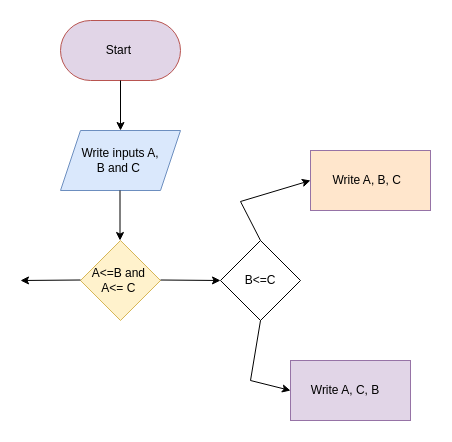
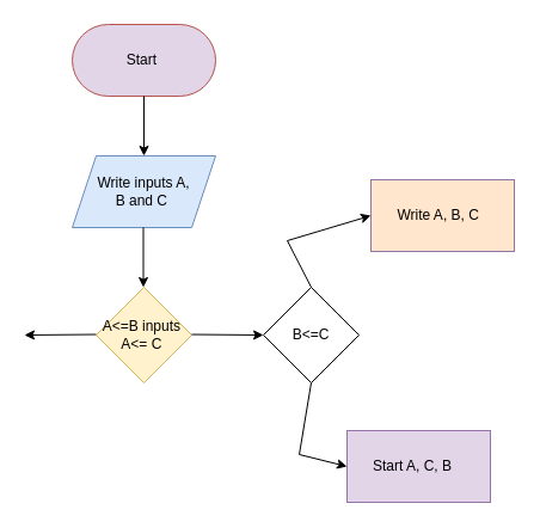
  <mxCell id="0" />
  <mxCell id="1" parent="0" />
  <mxCell id="2" value="Start&amp;nbsp;" style="rounded=1;whiteSpace=wrap;html=1;arcSize=50;fillColor=#e1d5e7;strokeColor=#b85450;" vertex="1" parent="1"><mxGeometry x="60" y="20" width="120" height="60" as="geometry" /></mxCell>
  <mxCell id="3" value="" style="endArrow=classic;html=1;rounded=0;" edge="1" parent="1"><mxGeometry relative="1" as="geometry"><mxPoint x="120" y="80" as="sourcePoint" /><mxPoint x="120" y="130" as="targetPoint" /></mxGeometry></mxCell>
  <mxCell id="4" value="Write inputs A, &lt;br&gt;B and C&amp;nbsp;" style="shape=parallelogram;perimeter=parallelogramPerimeter;whiteSpace=wrap;html=1;fixedSize=1;fillColor=#dae8fc;strokeColor=#6c8ebf;" vertex="1" parent="1"><mxGeometry x="60" y="130" width="120" height="60" as="geometry" /></mxCell>
  <mxCell id="5" value="" style="endArrow=classic;html=1;rounded=0;" edge="1" parent="1"><mxGeometry relative="1" as="geometry"><mxPoint x="119.5" y="190" as="sourcePoint" /><mxPoint x="119.5" y="240" as="targetPoint" /></mxGeometry></mxCell>
- <mxCell id="6" value="A&amp;lt;=B and&amp;nbsp;&lt;br&gt;A&amp;lt;= C&amp;nbsp;" style="rhombus;whiteSpace=wrap;html=1;fillColor=#fff2cc;strokeColor=#d6b656;" vertex="1" parent="1"><mxGeometry x="80" y="240" width="80" height="80" as="geometry" /></mxCell>
+ <mxCell id="6" value="A&amp;lt;=B inputs&amp;nbsp;&lt;br&gt;A&amp;lt;= C&amp;nbsp;" style="rhombus;whiteSpace=wrap;html=1;fillColor=#fff2cc;strokeColor=#d6b656;" vertex="1" parent="1"><mxGeometry x="80" y="240" width="80" height="80" as="geometry" /></mxCell>
  <mxCell id="7" value="" style="endArrow=classic;html=1;rounded=0;" edge="1" parent="1"><mxGeometry relative="1" as="geometry"><mxPoint x="160" y="279.5" as="sourcePoint" /><mxPoint x="220" y="280" as="targetPoint" /></mxGeometry></mxCell>
  <mxCell id="8" value="" style="endArrow=classic;html=1;rounded=0;" edge="1" parent="1"><mxGeometry relative="1" as="geometry"><mxPoint x="80" y="279.5" as="sourcePoint" /><mxPoint x="20" y="280" as="targetPoint" /></mxGeometry></mxCell>
  <mxCell id="9" value="Write A, B, C&amp;nbsp;&amp;nbsp;" style="rounded=0;whiteSpace=wrap;html=1;fillColor=#ffe6cc;strokeColor=#9673a6;" vertex="1" parent="1"><mxGeometry x="310" y="150" width="120" height="60" as="geometry" /></mxCell>
  <mxCell id="10" value="B&amp;lt;=C" style="rhombus;whiteSpace=wrap;html=1;" vertex="1" parent="1"><mxGeometry x="220" y="240" width="80" height="80" as="geometry" /></mxCell>
  <mxCell id="11" value="" style="endArrow=classic;html=1;rounded=0;" edge="1" parent="1"><mxGeometry relative="1" as="geometry"><mxPoint x="260" y="240" as="sourcePoint" /><mxPoint x="310" y="180" as="targetPoint" /><Array as="points"><mxPoint x="240" y="201" /></Array></mxGeometry></mxCell>
  <mxCell id="12" value="" style="endArrow=classic;html=1;rounded=0;" edge="1" parent="1"><mxGeometry relative="1" as="geometry"><mxPoint x="260" y="320" as="sourcePoint" /><mxPoint x="290" y="390" as="targetPoint" /><Array as="points"><mxPoint x="250" y="380" /></Array></mxGeometry></mxCell>
- <mxCell id="13" value="Write A, C, B&amp;nbsp; &amp;nbsp;" style="rounded=0;whiteSpace=wrap;html=1;fillColor=#e1d5e7;strokeColor=#9673a6;" vertex="1" parent="1"><mxGeometry x="290" y="360" width="120" height="60" as="geometry" /></mxCell>
+ <mxCell id="13" value="Start A, C, B&amp;nbsp; &amp;nbsp;" style="rounded=0;whiteSpace=wrap;html=1;fillColor=#e1d5e7;strokeColor=#9673a6;" vertex="1" parent="1"><mxGeometry x="290" y="360" width="120" height="60" as="geometry" /></mxCell>
